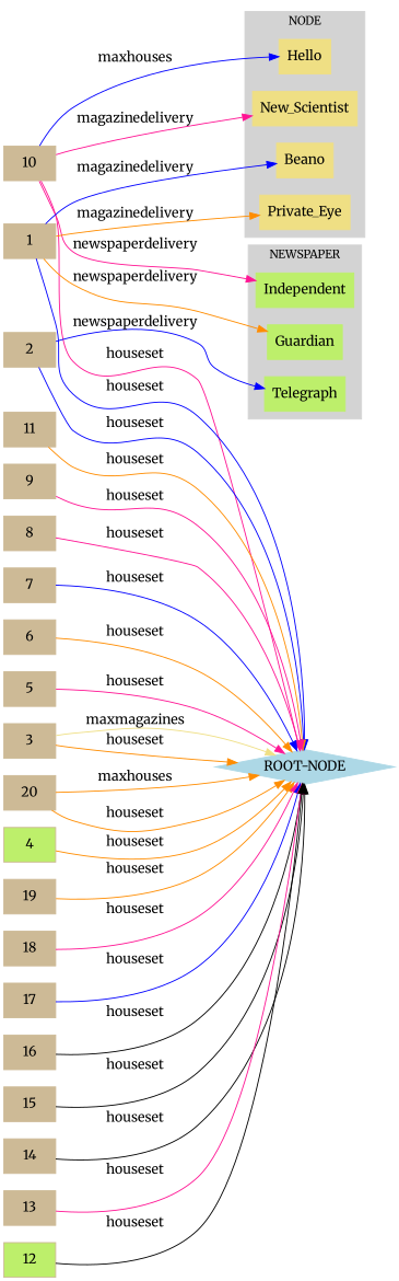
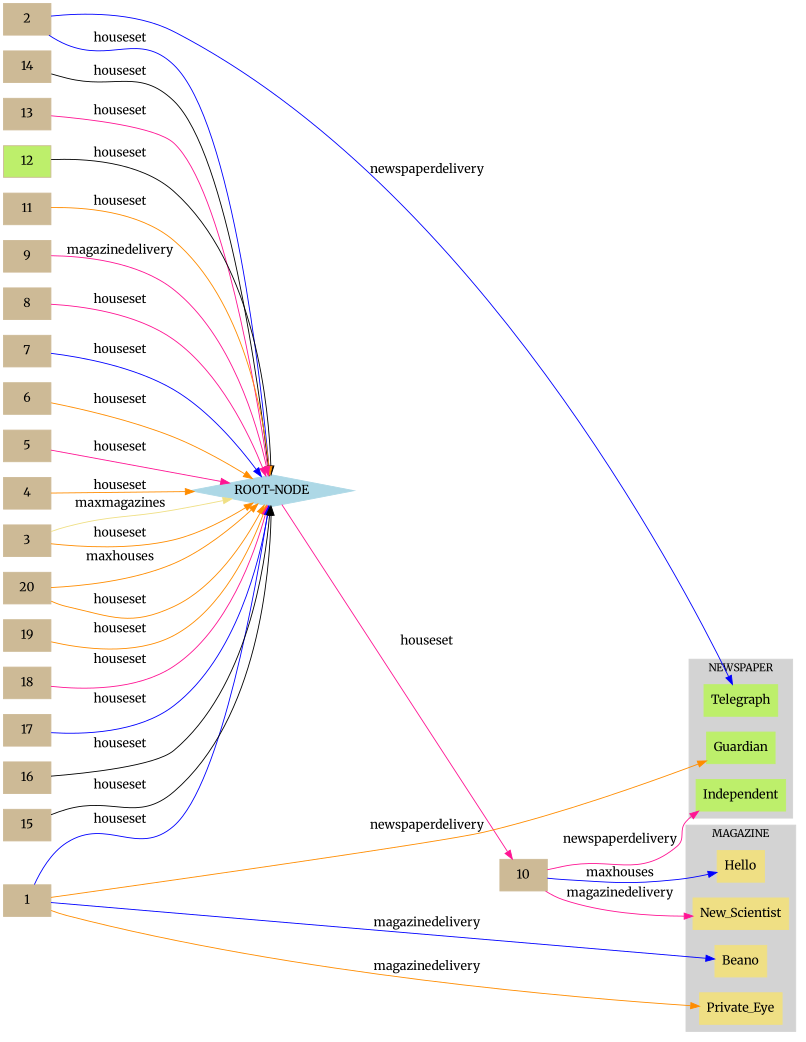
  digraph {
    fontname=Merriweather
    fontsize=12
    rankdir=LR
    node [color=wheat3 fontname=Merriweather shape=box style="filled, solid"]
    edge [color=darkorange fontname=Merriweather]
    Independent [color="#bdef6b"]
    Telegraph [color="#bdef6b"]
    Guardian [color="#bdef6b"]
    Hello [color="#efdf84"]
    Beano [color="#efdf84"]
    Private_Eye [color="#efdf84"]
    New_Scientist [color="#efdf84"]
    10
    "ROOT-NODE" [color=lightblue shape=diamond]
    1
    2
    20
    19
    18
    17
    16
    15
    14
    13
    12 [fillcolor="#bdef6b"]
    11
    9
    8
    7
    6
    5
-   4 [fillcolor="#bdef6b"]
+   4
    3
    subgraph cluster_1 {
      color=lightgrey
      label=NEWSPAPER
      style=filled
      Independent
      Telegraph
      Guardian
    }
    subgraph cluster_2 {
      color=lightgrey
-     label="NODE"
+     label=MAGAZINE
      style=filled
      Hello
      Beano
      Private_Eye
      New_Scientist
    }
    subgraph cluster_3 {
      color=lightgrey
      label=REPORT
      style=filled
    }
    10 -> Independent [color=deeppink label=newspaperdelivery]
    10 -> Hello [color=blue label=maxhouses]
    10 -> New_Scientist [color=deeppink label=magazinedelivery]
-   10 -> "ROOT-NODE" [color=deeppink label=houseset]
+   "ROOT-NODE" -> 10 [color=deeppink label=houseset]
    1 -> Guardian [label=newspaperdelivery]
    1 -> Beano [color=blue label=magazinedelivery]
    1 -> Private_Eye [label=magazinedelivery]
    1 -> "ROOT-NODE" [color=blue label=houseset]
    2 -> Telegraph [color=blue label=newspaperdelivery]
    2 -> "ROOT-NODE" [color=blue label=houseset]
    20 -> "ROOT-NODE" [label=houseset]
    20 -> "ROOT-NODE" [label=maxhouses]
    19 -> "ROOT-NODE" [label=houseset]
    18 -> "ROOT-NODE" [color=deeppink label=houseset]
    17 -> "ROOT-NODE" [color=blue label=houseset]
    16 -> "ROOT-NODE" [color=black label=houseset]
    15 -> "ROOT-NODE" [color=black label=houseset]
    14 -> "ROOT-NODE" [color=black label=houseset]
    13 -> "ROOT-NODE" [color=deeppink label=houseset]
    12 -> "ROOT-NODE" [color=black label=houseset]
    11 -> "ROOT-NODE" [label=houseset]
-   9 -> "ROOT-NODE" [color=deeppink label=houseset]
+   9 -> "ROOT-NODE" [color=deeppink label=magazinedelivery]
    8 -> "ROOT-NODE" [color=deeppink label=houseset]
    7 -> "ROOT-NODE" [color=blue label=houseset]
    6 -> "ROOT-NODE" [label=houseset]
    5 -> "ROOT-NODE" [color=deeppink label=houseset]
    4 -> "ROOT-NODE" [label=houseset]
    3 -> "ROOT-NODE" [label=houseset]
    3 -> "ROOT-NODE" [color="#efdf84" label=maxmagazines]
  }
